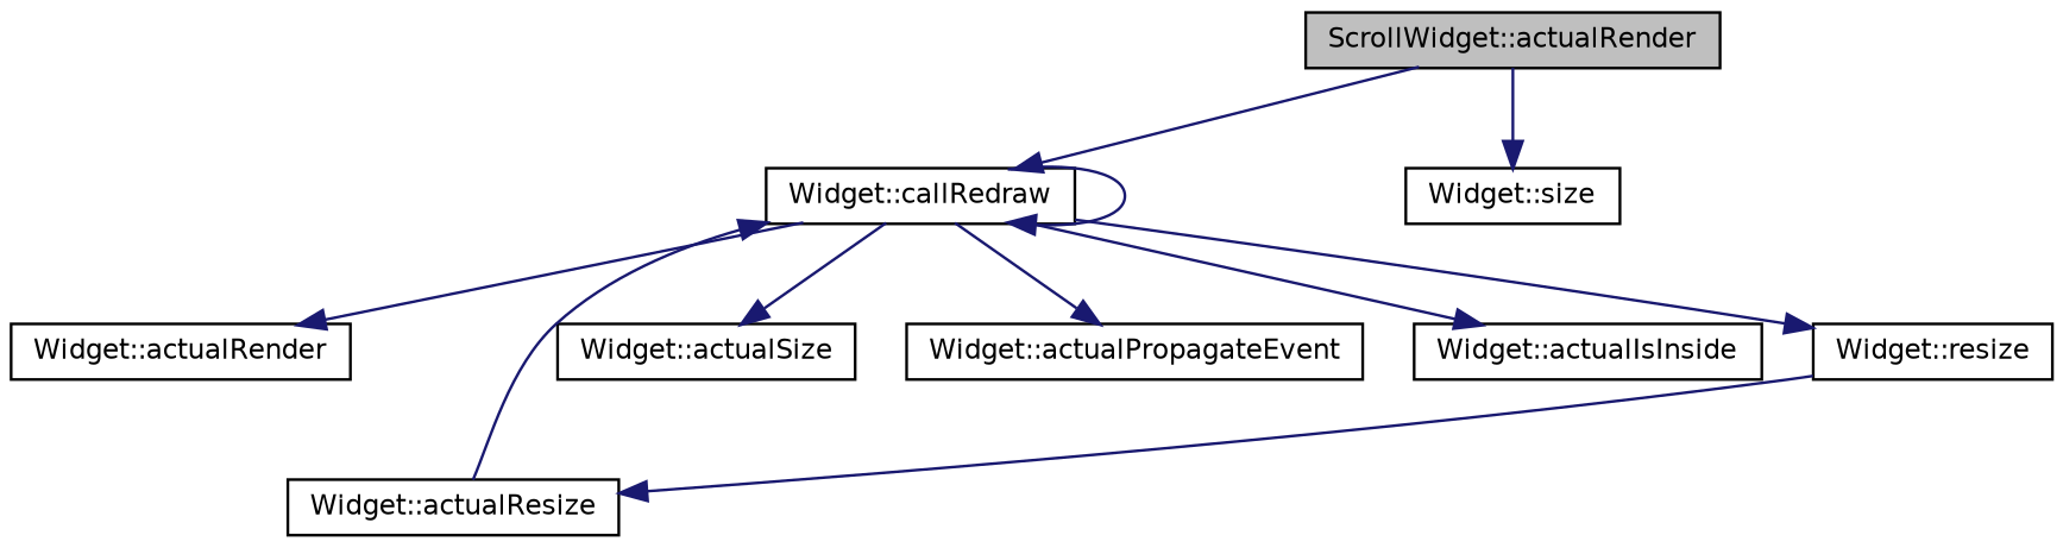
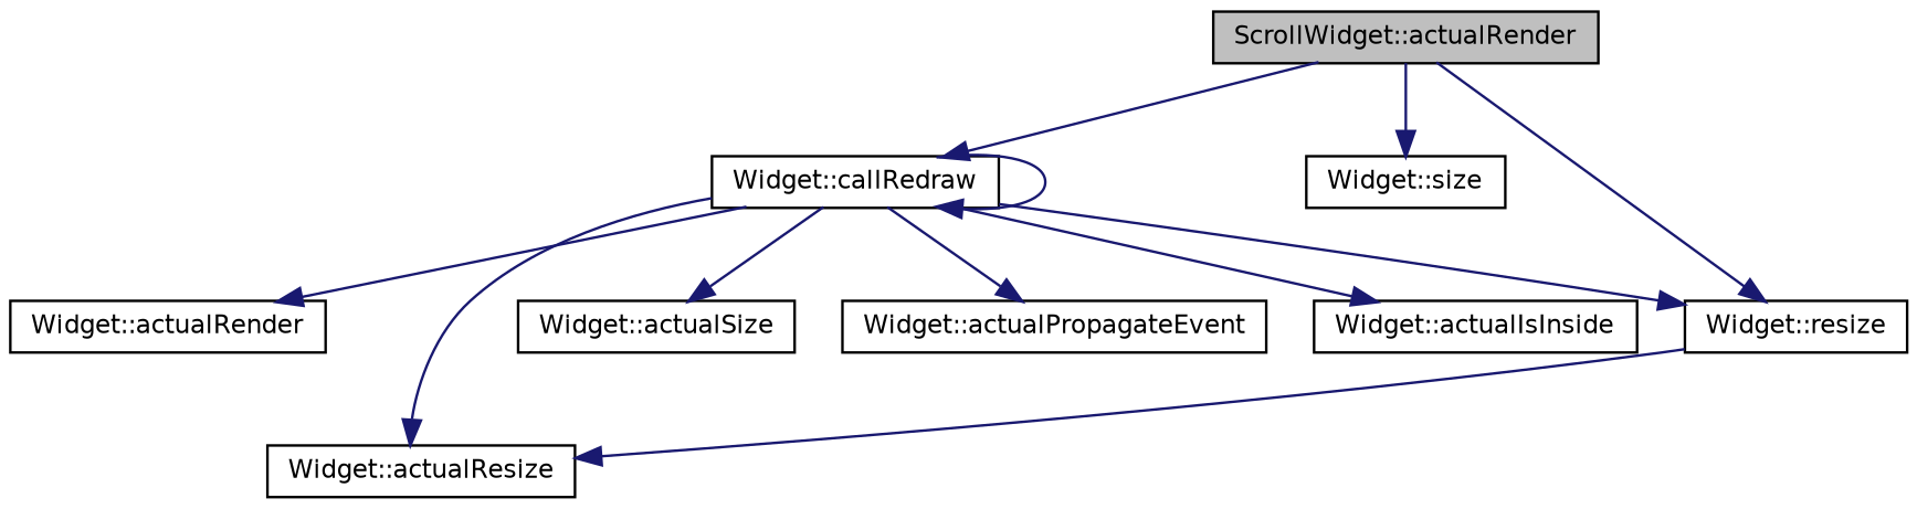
  digraph {
    rankdir=TB
    node [color=black fillcolor=white fontname=Helvetica fontsize=10 shape=record style=filled]
    edge [color=midnightblue fontname=Helvetica fontsize=10 labelfontname=Helvetica labelfontsize=10 style=solid]
    n1 [fillcolor=grey75 fontcolor=black height=0.2 label="ScrollWidget::actualRender" width=0.4]
    n2 [height=0.2 label="Widget::callRedraw" width=0.4]
    n3 [height=0.2 label="Widget::size" width=0.4]
    n4 [height=0.2 label="Widget::resize" width=0.4]
    n5 [height=0.2 label="Widget::actualRender" width=0.4]
    n6 [height=0.2 label="Widget::actualResize" width=0.4]
    n7 [height=0.2 label="Widget::actualSize" width=0.4]
    n8 [height=0.2 label="Widget::actualPropagateEvent" width=0.4]
    n9 [height=0.2 label="Widget::actualIsInside" width=0.4]
    n1 -> n2
    n1 -> n3
+   n1 -> n4
    n2 -> n2
    n2 -> n4
    n2 -> n5
-   n6 -> n2
+   n2 -> n6
    n2 -> n7
    n2 -> n8
    n2 -> n9
    n4 -> n6
  }
